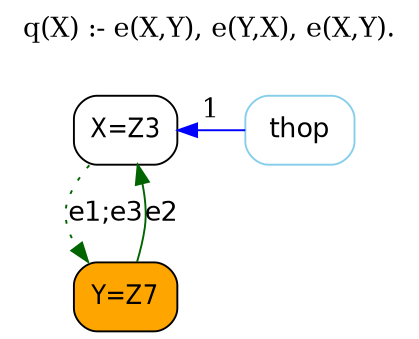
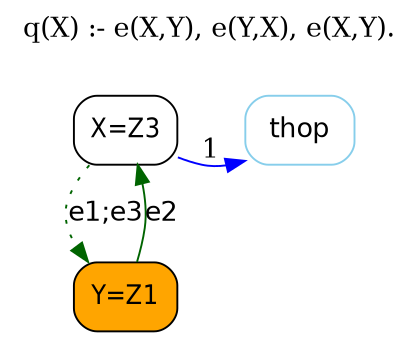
  strict digraph {
    label="q(X) :- e(X,Y), e(Y,X), e(X,Y)."
    labelloc=t
    rankdir=TB
    node [fillcolor=white fontname="Helvetica-Narrow" shape=box style="rounded,filled"]
    edge [color=darkgreen fontname=helvetica style=solid]
    n1 [height=0.5 label="X=Z3" width=0.75]
-   n2 [fillcolor=orange height=0.5 label="Y=Z7" width=0.75]
+   n2 [fillcolor=orange height=0.5 label="Y=Z1" width=0.75]
    thop [color=skyblue fontname=helvetica height=0.5 style="filled,rounded" width=0.79437]
    n1 -> n2 [label="e1;e3" style=dotted]
    n2 -> n1 [label=e2]
-   thop -> n1 [color=blue constraint=false label=1 fontname=""]
+   n1 -> thop [color=blue constraint=false label=1 fontname=""]
  }
